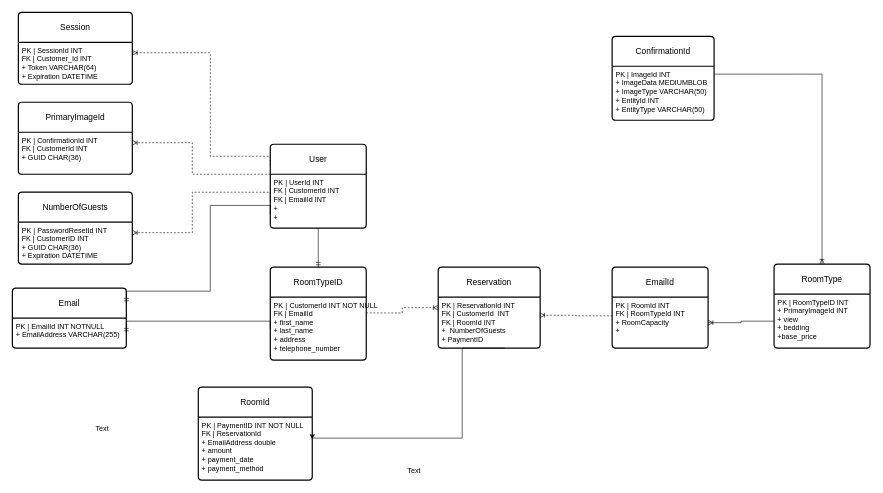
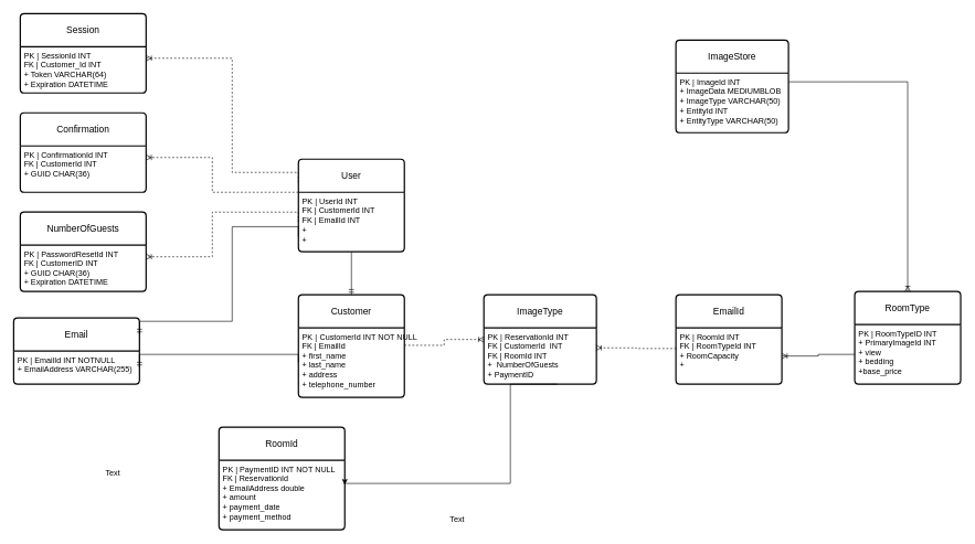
  <mxCell id="0" />
  <mxCell id="1" parent="0" />
- <mxCell id="2" value="RoomTypeID" style="swimlane;childLayout=stackLayout;horizontal=1;startSize=50;horizontalStack=0;rounded=1;fontSize=14;fontStyle=0;strokeWidth=2;resizeParent=0;resizeLast=1;shadow=0;dashed=0;align=center;arcSize=4;whiteSpace=wrap;html=1;" parent="1" vertex="1"><mxGeometry x="450" y="445" width="160" height="155" as="geometry"><mxRectangle x="480" y="445" width="100" height="50" as="alternateBounds" /></mxGeometry></mxCell>
+ <mxCell id="2" value="Customer" style="swimlane;childLayout=stackLayout;horizontal=1;startSize=50;horizontalStack=0;rounded=1;fontSize=14;fontStyle=0;strokeWidth=2;resizeParent=0;resizeLast=1;shadow=0;dashed=0;align=center;arcSize=4;whiteSpace=wrap;html=1;" parent="1" vertex="1"><mxGeometry x="450" y="445" width="160" height="155" as="geometry"><mxRectangle x="480" y="445" width="100" height="50" as="alternateBounds" /></mxGeometry></mxCell>
  <mxCell id="3" value="PK |&lt;span style=&quot;white-space: pre;&quot;&gt;&#09;&lt;/span&gt;CustomerId INT NOT NULL&lt;div&gt;FK | EmailId&lt;/div&gt;&lt;div&gt;+ first_name&lt;/div&gt;&lt;div&gt;+ last_name&lt;/div&gt;&lt;div&gt;+ address&lt;/div&gt;&lt;div&gt;+ telephone_number&lt;/div&gt;" style="align=left;strokeColor=none;fillColor=none;spacingLeft=4;fontSize=12;verticalAlign=top;resizable=0;rotatable=0;part=1;html=1;" parent="2" vertex="1"><mxGeometry y="50" width="160" height="105" as="geometry" /></mxCell>
- <mxCell id="4" value="Reservation" style="swimlane;childLayout=stackLayout;horizontal=1;startSize=50;horizontalStack=0;rounded=1;fontSize=14;fontStyle=0;strokeWidth=2;resizeParent=0;resizeLast=1;shadow=0;dashed=0;align=center;arcSize=4;whiteSpace=wrap;html=1;" parent="1" vertex="1"><mxGeometry x="730" y="445" width="170" height="135" as="geometry" /></mxCell>
+ <mxCell id="4" value="ImageType" style="swimlane;childLayout=stackLayout;horizontal=1;startSize=50;horizontalStack=0;rounded=1;fontSize=14;fontStyle=0;strokeWidth=2;resizeParent=0;resizeLast=1;shadow=0;dashed=0;align=center;arcSize=4;whiteSpace=wrap;html=1;" parent="1" vertex="1"><mxGeometry x="730" y="445" width="170" height="135" as="geometry" /></mxCell>
  <mxCell id="5" value="&lt;div&gt;PK | ReservationId INT&lt;/div&gt;FK | CustomerId&amp;nbsp; INT&lt;div&gt;FK | RoomId INT&lt;/div&gt;&lt;div&gt;+&amp;nbsp; NumberOfGuests&lt;/div&gt;&lt;div&gt;+ PaymentID&lt;/div&gt;" style="align=left;strokeColor=none;fillColor=none;spacingLeft=4;fontSize=12;verticalAlign=top;resizable=0;rotatable=0;part=1;html=1;" parent="4" vertex="1"><mxGeometry y="50" width="170" height="85" as="geometry" /></mxCell>
  <mxCell id="6" value="EmailId" style="swimlane;childLayout=stackLayout;horizontal=1;startSize=50;horizontalStack=0;rounded=1;fontSize=14;fontStyle=0;strokeWidth=2;resizeParent=0;resizeLast=1;shadow=0;dashed=0;align=center;arcSize=4;whiteSpace=wrap;html=1;" parent="1" vertex="1"><mxGeometry x="1020" y="445" width="160" height="135" as="geometry" /></mxCell>
  <mxCell id="7" value="&lt;div&gt;PK | RoomId INT&lt;/div&gt;FK | RoomTypeId INT&lt;br&gt;+ RoomCapacity&lt;br&gt;&lt;span style=&quot;background-color: initial;&quot;&gt;+&amp;nbsp;&lt;/span&gt;" style="align=left;strokeColor=none;fillColor=none;spacingLeft=4;fontSize=12;verticalAlign=top;resizable=0;rotatable=0;part=1;html=1;" parent="6" vertex="1"><mxGeometry y="50" width="160" height="85" as="geometry" /></mxCell>
  <mxCell id="8" value="Session" style="swimlane;childLayout=stackLayout;horizontal=1;startSize=50;horizontalStack=0;rounded=1;fontSize=14;fontStyle=0;strokeWidth=2;resizeParent=0;resizeLast=1;shadow=0;dashed=0;align=center;arcSize=4;whiteSpace=wrap;html=1;" parent="1" vertex="1"><mxGeometry x="30" y="20" width="190" height="120" as="geometry" /></mxCell>
  <mxCell id="9" value="PK | SessionId INT&lt;div&gt;FK | Customer_Id INT&lt;/div&gt;&lt;div&gt;+ Token VARCHAR(64)&lt;/div&gt;&lt;div&gt;+ Expiration DATETIME&lt;/div&gt;" style="align=left;strokeColor=none;fillColor=none;spacingLeft=4;fontSize=12;verticalAlign=top;resizable=0;rotatable=0;part=1;html=1;" parent="8" vertex="1"><mxGeometry y="50" width="190" height="70" as="geometry" /></mxCell>
- <mxCell id="10" value="PrimaryImageId" style="swimlane;childLayout=stackLayout;horizontal=1;startSize=50;horizontalStack=0;rounded=1;fontSize=14;fontStyle=0;strokeWidth=2;resizeParent=0;resizeLast=1;shadow=0;dashed=0;align=center;arcSize=4;whiteSpace=wrap;html=1;" parent="1" vertex="1"><mxGeometry x="30" y="170" width="190" height="120" as="geometry" /></mxCell>
+ <mxCell id="10" value="Confirmation" style="swimlane;childLayout=stackLayout;horizontal=1;startSize=50;horizontalStack=0;rounded=1;fontSize=14;fontStyle=0;strokeWidth=2;resizeParent=0;resizeLast=1;shadow=0;dashed=0;align=center;arcSize=4;whiteSpace=wrap;html=1;" parent="1" vertex="1"><mxGeometry x="30" y="170" width="190" height="120" as="geometry" /></mxCell>
  <mxCell id="11" value="PK | ConfirmationId INT&lt;br&gt;FK | CustomerId INT&lt;br&gt;+ GUID CHAR(36)" style="align=left;strokeColor=none;fillColor=none;spacingLeft=4;fontSize=12;verticalAlign=top;resizable=0;rotatable=0;part=1;html=1;" parent="10" vertex="1"><mxGeometry y="50" width="190" height="70" as="geometry" /></mxCell>
  <mxCell id="12" value="NumberOfGuests" style="swimlane;childLayout=stackLayout;horizontal=1;startSize=50;horizontalStack=0;rounded=1;fontSize=14;fontStyle=0;strokeWidth=2;resizeParent=0;resizeLast=1;shadow=0;dashed=0;align=center;arcSize=4;whiteSpace=wrap;html=1;" parent="1" vertex="1"><mxGeometry x="30" y="320" width="190" height="120" as="geometry" /></mxCell>
  <mxCell id="13" value="PK | PasswordResetId INT&lt;br&gt;FK | CustomerID INT&lt;br&gt;+ GUID CHAR(36)&lt;div&gt;+ Expiration DATETIME&lt;/div&gt;" style="align=left;strokeColor=none;fillColor=none;spacingLeft=4;fontSize=12;verticalAlign=top;resizable=0;rotatable=0;part=1;html=1;" parent="12" vertex="1"><mxGeometry y="50" width="190" height="70" as="geometry" /></mxCell>
  <mxCell id="14" style="edgeStyle=orthogonalEdgeStyle;rounded=0;orthogonalLoop=1;jettySize=auto;html=1;exitX=0;exitY=0.25;exitDx=0;exitDy=0;entryX=1;entryY=0.25;entryDx=0;entryDy=0;dashed=1;endArrow=ERoneToMany;endFill=0;" parent="1" source="23" target="9" edge="1"><mxGeometry relative="1" as="geometry"><Array as="points"><mxPoint x="450" y="260" /><mxPoint x="350" y="260" /><mxPoint x="350" y="88" /></Array></mxGeometry></mxCell>
  <mxCell id="15" style="edgeStyle=orthogonalEdgeStyle;rounded=0;orthogonalLoop=1;jettySize=auto;html=1;exitX=0;exitY=0.5;exitDx=0;exitDy=0;entryX=1;entryY=0.25;entryDx=0;entryDy=0;dashed=1;endArrow=ERoneToMany;endFill=0;" parent="1" source="24" target="13" edge="1"><mxGeometry relative="1" as="geometry"><Array as="points"><mxPoint x="450" y="320" /><mxPoint x="320" y="320" /><mxPoint x="320" y="388" /></Array></mxGeometry></mxCell>
  <mxCell id="16" style="edgeStyle=orthogonalEdgeStyle;rounded=0;orthogonalLoop=1;jettySize=auto;html=1;exitX=1;exitY=0.25;exitDx=0;exitDy=0;entryX=0;entryY=0.5;entryDx=0;entryDy=0;endArrow=ERoneToMany;endFill=0;dashed=1;" parent="1" source="3" target="4" edge="1"><mxGeometry relative="1" as="geometry" /></mxCell>
  <mxCell id="17" style="edgeStyle=orthogonalEdgeStyle;rounded=0;orthogonalLoop=1;jettySize=auto;html=1;exitX=0.004;exitY=0.366;exitDx=0;exitDy=0;entryX=0.996;entryY=0.354;entryDx=0;entryDy=0;entryPerimeter=0;dashed=1;endArrow=ERoneToMany;endFill=0;exitPerimeter=0;" parent="1" source="7" target="5" edge="1"><mxGeometry relative="1" as="geometry" /></mxCell>
- <mxCell id="18" value="ConfirmationId" style="swimlane;childLayout=stackLayout;horizontal=1;startSize=50;horizontalStack=0;rounded=1;fontSize=14;fontStyle=0;strokeWidth=2;resizeParent=0;resizeLast=1;shadow=0;dashed=0;align=center;arcSize=4;whiteSpace=wrap;html=1;" parent="1" vertex="1"><mxGeometry x="1020" y="60" width="170" height="140" as="geometry" /></mxCell>
+ <mxCell id="18" value="ImageStore" style="swimlane;childLayout=stackLayout;horizontal=1;startSize=50;horizontalStack=0;rounded=1;fontSize=14;fontStyle=0;strokeWidth=2;resizeParent=0;resizeLast=1;shadow=0;dashed=0;align=center;arcSize=4;whiteSpace=wrap;html=1;" parent="1" vertex="1"><mxGeometry x="1020" y="60" width="170" height="140" as="geometry" /></mxCell>
  <mxCell id="19" value="PK | ImageId INT&lt;br&gt;+ ImageData MEDIUMBLOB&lt;div&gt;+ ImageType VARCHAR(50)&lt;/div&gt;&lt;div&gt;+ EntityId INT&lt;/div&gt;&lt;div&gt;+ EntityType VARCHAR(50)&lt;/div&gt;" style="align=left;strokeColor=none;fillColor=none;spacingLeft=4;fontSize=12;verticalAlign=top;resizable=0;rotatable=0;part=1;html=1;" parent="18" vertex="1"><mxGeometry y="50" width="170" height="90" as="geometry" /></mxCell>
  <mxCell id="20" value="RoomType" style="swimlane;childLayout=stackLayout;horizontal=1;startSize=50;horizontalStack=0;rounded=1;fontSize=14;fontStyle=0;strokeWidth=2;resizeParent=0;resizeLast=1;shadow=0;dashed=0;align=center;arcSize=4;whiteSpace=wrap;html=1;" parent="1" vertex="1"><mxGeometry x="1290" y="440" width="160" height="140" as="geometry" /></mxCell>
  <mxCell id="21" value="PK | RoomTypeID INT&lt;br&gt;+ PrimaryImageId INT&lt;div&gt;+ view&lt;/div&gt;&lt;div&gt;+ bedding&lt;/div&gt;&lt;div&gt;+base_price&lt;/div&gt;" style="align=left;strokeColor=none;fillColor=none;spacingLeft=4;fontSize=12;verticalAlign=top;resizable=0;rotatable=0;part=1;html=1;" parent="20" vertex="1"><mxGeometry y="50" width="160" height="90" as="geometry" /></mxCell>
  <mxCell id="22" style="edgeStyle=orthogonalEdgeStyle;rounded=0;orthogonalLoop=1;jettySize=auto;html=1;exitX=0.5;exitY=0;exitDx=0;exitDy=0;entryX=1.004;entryY=0.146;entryDx=0;entryDy=0;entryPerimeter=0;endArrow=none;endFill=0;startArrow=ERoneToMany;startFill=0;" parent="1" source="20" target="19" edge="1"><mxGeometry relative="1" as="geometry" /></mxCell>
  <mxCell id="23" value="User" style="swimlane;childLayout=stackLayout;horizontal=1;startSize=50;horizontalStack=0;rounded=1;fontSize=14;fontStyle=0;strokeWidth=2;resizeParent=0;resizeLast=1;shadow=0;dashed=0;align=center;arcSize=4;whiteSpace=wrap;html=1;" parent="1" vertex="1"><mxGeometry x="450" y="240" width="160" height="140" as="geometry" /></mxCell>
  <mxCell id="24" value="PK | UserId INT&lt;br&gt;FK | CustomerId INT&lt;br&gt;FK | EmailId INT&lt;br&gt;&lt;div&gt;+&amp;nbsp;&lt;/div&gt;&lt;div&gt;+&amp;nbsp;&lt;/div&gt;" style="align=left;strokeColor=none;fillColor=none;spacingLeft=4;fontSize=12;verticalAlign=top;resizable=0;rotatable=0;part=1;html=1;" parent="23" vertex="1"><mxGeometry y="50" width="160" height="90" as="geometry" /></mxCell>
  <mxCell id="25" style="edgeStyle=orthogonalEdgeStyle;rounded=0;orthogonalLoop=1;jettySize=auto;html=1;exitX=0.5;exitY=1;exitDx=0;exitDy=0;entryX=0.5;entryY=0;entryDx=0;entryDy=0;endArrow=ERmandOne;endFill=0;" parent="1" source="24" target="2" edge="1"><mxGeometry relative="1" as="geometry" /></mxCell>
  <mxCell id="26" value="Email" style="swimlane;childLayout=stackLayout;horizontal=1;startSize=50;horizontalStack=0;rounded=1;fontSize=14;fontStyle=0;strokeWidth=2;resizeParent=0;resizeLast=1;shadow=0;dashed=0;align=center;arcSize=4;whiteSpace=wrap;html=1;" parent="1" vertex="1"><mxGeometry x="20" y="480" width="190" height="100" as="geometry" /></mxCell>
  <mxCell id="27" value="PK | EmailId INT NOTNULL&lt;div&gt;+ EmailAddress VARCHAR(255)&lt;/div&gt;" style="align=left;strokeColor=none;fillColor=none;spacingLeft=4;fontSize=12;verticalAlign=top;resizable=0;rotatable=0;part=1;html=1;" parent="26" vertex="1"><mxGeometry y="50" width="190" height="50" as="geometry" /></mxCell>
  <mxCell id="28" style="edgeStyle=orthogonalEdgeStyle;rounded=0;orthogonalLoop=1;jettySize=auto;html=1;exitX=0;exitY=0.75;exitDx=0;exitDy=0;entryX=1;entryY=0.25;entryDx=0;entryDy=0;endArrow=ERmandOne;endFill=0;" parent="1" source="24" target="26" edge="1"><mxGeometry relative="1" as="geometry"><Array as="points"><mxPoint x="350" y="342" /><mxPoint x="350" y="485" /></Array></mxGeometry></mxCell>
  <mxCell id="29" style="edgeStyle=orthogonalEdgeStyle;rounded=0;orthogonalLoop=1;jettySize=auto;html=1;exitX=0;exitY=0.5;exitDx=0;exitDy=0;entryX=1;entryY=0.5;entryDx=0;entryDy=0;endArrow=ERmandOne;endFill=0;" parent="1" source="3" target="27" edge="1"><mxGeometry relative="1" as="geometry"><Array as="points"><mxPoint x="450" y="535" /></Array></mxGeometry></mxCell>
  <mxCell id="30" style="edgeStyle=orthogonalEdgeStyle;rounded=0;orthogonalLoop=1;jettySize=auto;html=1;exitX=0;exitY=0;exitDx=0;exitDy=0;entryX=1;entryY=0.25;entryDx=0;entryDy=0;dashed=1;endArrow=ERoneToMany;endFill=0;" parent="1" source="24" target="11" edge="1"><mxGeometry relative="1" as="geometry"><Array as="points"><mxPoint x="320" y="290" /><mxPoint x="320" y="238" /></Array></mxGeometry></mxCell>
  <mxCell id="31" value="" style="edgeStyle=orthogonalEdgeStyle;rounded=0;orthogonalLoop=1;jettySize=auto;html=1;endArrow=ERoneToMany;endFill=0;" parent="1" source="21" target="7" edge="1"><mxGeometry relative="1" as="geometry" /></mxCell>
  <mxCell id="32" value="RoomId" style="swimlane;childLayout=stackLayout;horizontal=1;startSize=50;horizontalStack=0;rounded=1;fontSize=14;fontStyle=0;strokeWidth=2;resizeParent=0;resizeLast=1;shadow=0;dashed=0;align=center;arcSize=4;whiteSpace=wrap;html=1;" parent="1" vertex="1"><mxGeometry x="330" y="645" width="190" height="155" as="geometry" /></mxCell>
  <mxCell id="33" style="edgeStyle=orthogonalEdgeStyle;rounded=0;orthogonalLoop=1;jettySize=auto;html=1;exitX=0.5;exitY=1;exitDx=0;exitDy=0;entryX=0.995;entryY=0.411;entryDx=0;entryDy=0;entryPerimeter=0;" parent="32" edge="1"><mxGeometry relative="1" as="geometry"><mxPoint x="190" y="86.99" as="targetPoint" /><mxPoint x="510.95" y="-65" as="sourcePoint" /><Array as="points"><mxPoint x="440" y="-65" /><mxPoint x="440" y="85" /><mxPoint x="190" y="85" /></Array></mxGeometry></mxCell>
  <mxCell id="34" value="PK | PaymentID INT NOT NULL&lt;div&gt;FK | ReservationId&lt;br&gt;&lt;div&gt;+ EmailAddress double&lt;/div&gt;&lt;div&gt;+ amount&lt;/div&gt;&lt;div&gt;+ payment_date&lt;/div&gt;&lt;div&gt;+ payment_method&lt;/div&gt;&lt;/div&gt;" style="align=left;strokeColor=none;fillColor=none;spacingLeft=4;fontSize=12;verticalAlign=top;resizable=0;rotatable=0;part=1;html=1;" parent="32" vertex="1"><mxGeometry y="50" width="190" height="105" as="geometry" /></mxCell>
  <mxCell id="35" value="Text" style="text;strokeColor=none;align=center;fillColor=none;html=1;verticalAlign=middle;whiteSpace=wrap;rounded=0;" parent="1" vertex="1"><mxGeometry x="140" y="700" width="60" height="30" as="geometry" /></mxCell>
  <mxCell id="36" value="Text" style="text;strokeColor=none;align=center;fillColor=none;html=1;verticalAlign=middle;whiteSpace=wrap;rounded=0;" parent="1" vertex="1"><mxGeometry x="660" y="770" width="60" height="30" as="geometry" /></mxCell>
